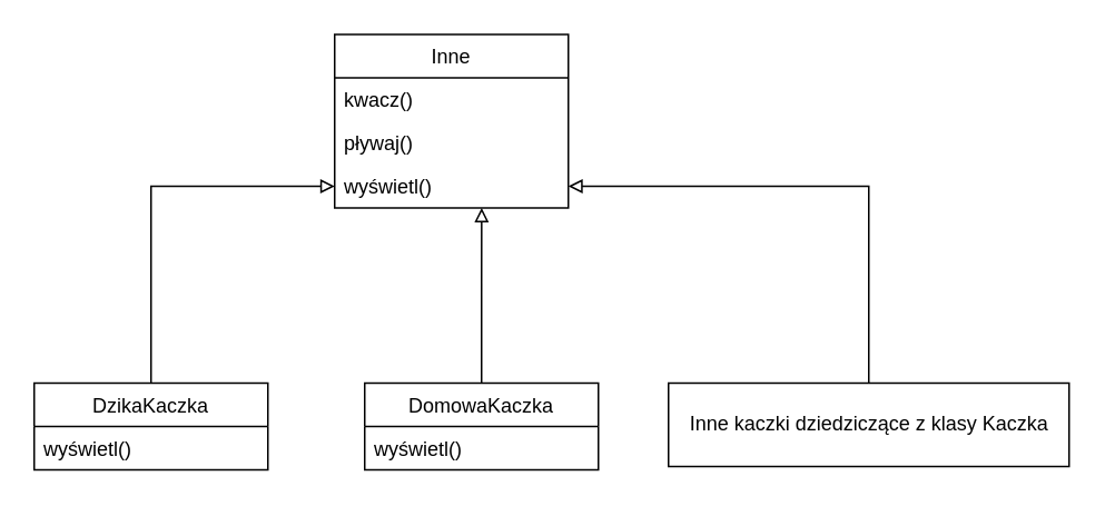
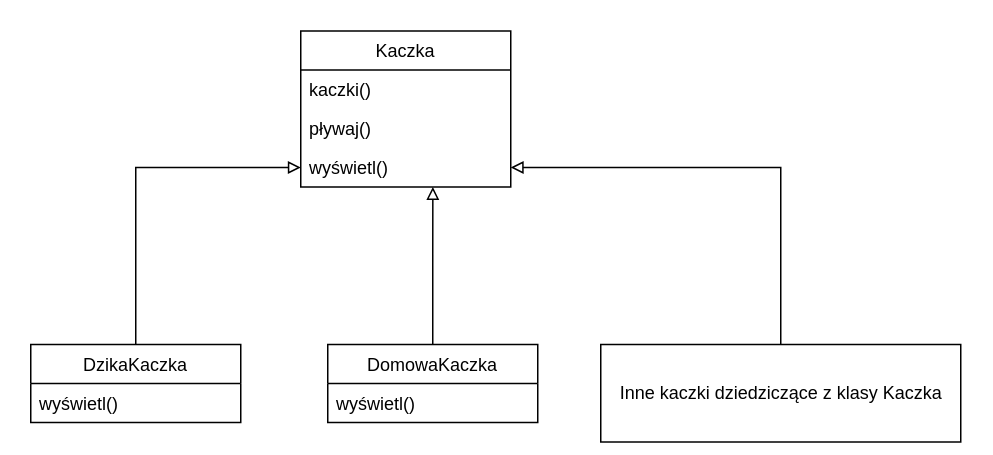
  <mxCell id="0" />
  <mxCell id="1" parent="0" />
- <mxCell id="2" value="Inne" style="swimlane;fontStyle=0;childLayout=stackLayout;horizontal=1;startSize=26;fillColor=none;horizontalStack=0;resizeParent=1;resizeParentMax=0;resizeLast=0;collapsible=1;marginBottom=0;" vertex="1" parent="1"><mxGeometry x="200" y="20" width="140" height="104" as="geometry" /></mxCell>
- <mxCell id="3" value="kwacz()" style="text;strokeColor=none;fillColor=none;align=left;verticalAlign=top;spacingLeft=4;spacingRight=4;overflow=hidden;rotatable=0;points=[[0,0.5],[1,0.5]];portConstraint=eastwest;" vertex="1" parent="2"><mxGeometry y="26" width="140" height="26" as="geometry" /></mxCell>
+ <mxCell id="2" value="Kaczka" style="swimlane;fontStyle=0;childLayout=stackLayout;horizontal=1;startSize=26;fillColor=none;horizontalStack=0;resizeParent=1;resizeParentMax=0;resizeLast=0;collapsible=1;marginBottom=0;" vertex="1" parent="1"><mxGeometry x="200" y="20" width="140" height="104" as="geometry" /></mxCell>
+ <mxCell id="3" value="kaczki()" style="text;strokeColor=none;fillColor=none;align=left;verticalAlign=top;spacingLeft=4;spacingRight=4;overflow=hidden;rotatable=0;points=[[0,0.5],[1,0.5]];portConstraint=eastwest;" vertex="1" parent="2"><mxGeometry y="26" width="140" height="26" as="geometry" /></mxCell>
  <mxCell id="4" value="pływaj()" style="text;strokeColor=none;fillColor=none;align=left;verticalAlign=top;spacingLeft=4;spacingRight=4;overflow=hidden;rotatable=0;points=[[0,0.5],[1,0.5]];portConstraint=eastwest;" vertex="1" parent="2"><mxGeometry y="52" width="140" height="26" as="geometry" /></mxCell>
  <mxCell id="5" value="wyświetl()" style="text;strokeColor=none;fillColor=none;align=left;verticalAlign=top;spacingLeft=4;spacingRight=4;overflow=hidden;rotatable=0;points=[[0,0.5],[1,0.5]];portConstraint=eastwest;" vertex="1" parent="2"><mxGeometry y="78" width="140" height="26" as="geometry" /></mxCell>
  <mxCell id="6" style="edgeStyle=orthogonalEdgeStyle;rounded=0;orthogonalLoop=1;jettySize=auto;html=1;exitX=0.5;exitY=0;exitDx=0;exitDy=0;startArrow=none;startFill=0;endArrow=block;endFill=0;entryX=0;entryY=0.5;entryDx=0;entryDy=0;" edge="1" parent="1" source="7" target="5"><mxGeometry relative="1" as="geometry"><mxPoint x="220" y="150" as="targetPoint" /></mxGeometry></mxCell>
  <mxCell id="7" value="DzikaKaczka" style="swimlane;fontStyle=0;childLayout=stackLayout;horizontal=1;startSize=26;fillColor=none;horizontalStack=0;resizeParent=1;resizeParentMax=0;resizeLast=0;collapsible=1;marginBottom=0;" vertex="1" parent="1"><mxGeometry x="20" y="229" width="140" height="52" as="geometry" /></mxCell>
  <mxCell id="8" value="wyświetl()" style="text;strokeColor=none;fillColor=none;align=left;verticalAlign=top;spacingLeft=4;spacingRight=4;overflow=hidden;rotatable=0;points=[[0,0.5],[1,0.5]];portConstraint=eastwest;" vertex="1" parent="7"><mxGeometry y="26" width="140" height="26" as="geometry" /></mxCell>
  <mxCell id="9" style="edgeStyle=orthogonalEdgeStyle;rounded=0;orthogonalLoop=1;jettySize=auto;html=1;exitX=0.5;exitY=0;exitDx=0;exitDy=0;entryX=0.629;entryY=1;entryDx=0;entryDy=0;entryPerimeter=0;startArrow=none;startFill=0;endArrow=block;endFill=0;" edge="1" parent="1" source="10" target="5"><mxGeometry relative="1" as="geometry" /></mxCell>
  <mxCell id="10" value="DomowaKaczka" style="swimlane;fontStyle=0;childLayout=stackLayout;horizontal=1;startSize=26;fillColor=none;horizontalStack=0;resizeParent=1;resizeParentMax=0;resizeLast=0;collapsible=1;marginBottom=0;" vertex="1" parent="1"><mxGeometry x="218" y="229" width="140" height="52" as="geometry" /></mxCell>
  <mxCell id="11" value="wyświetl()" style="text;strokeColor=none;fillColor=none;align=left;verticalAlign=top;spacingLeft=4;spacingRight=4;overflow=hidden;rotatable=0;points=[[0,0.5],[1,0.5]];portConstraint=eastwest;" vertex="1" parent="10"><mxGeometry y="26" width="140" height="26" as="geometry" /></mxCell>
  <mxCell id="12" style="edgeStyle=orthogonalEdgeStyle;rounded=0;orthogonalLoop=1;jettySize=auto;html=1;exitX=0.5;exitY=0;exitDx=0;exitDy=0;entryX=1;entryY=0.5;entryDx=0;entryDy=0;startArrow=none;startFill=0;endArrow=block;endFill=0;" edge="1" parent="1" source="13" target="5"><mxGeometry relative="1" as="geometry" /></mxCell>
- <mxCell id="13" value="Inne kaczki dziedziczące z klasy Kaczka" style="html=1;" vertex="1" parent="1"><mxGeometry x="400" y="229" width="240" height="50" as="geometry" /></mxCell>
+ <mxCell id="13" value="Inne kaczki dziedziczące z klasy Kaczka" style="html=1;" vertex="1" parent="1"><mxGeometry x="400" y="229" width="240" height="65" as="geometry" /></mxCell>
